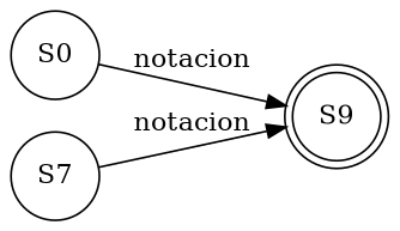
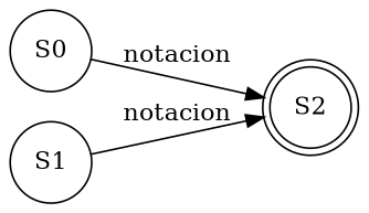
  digraph {
    forcelabels=true
    rankdir=LR
    node [shape=circle]
-   S2 [shape=doublecircle label=S9]
+   S2 [shape=doublecircle]
    S0
-   S1 [label=S7]
+   S1
    S0 -> S2 [label=notacion]
    S1 -> S2 [label=notacion]
  }
